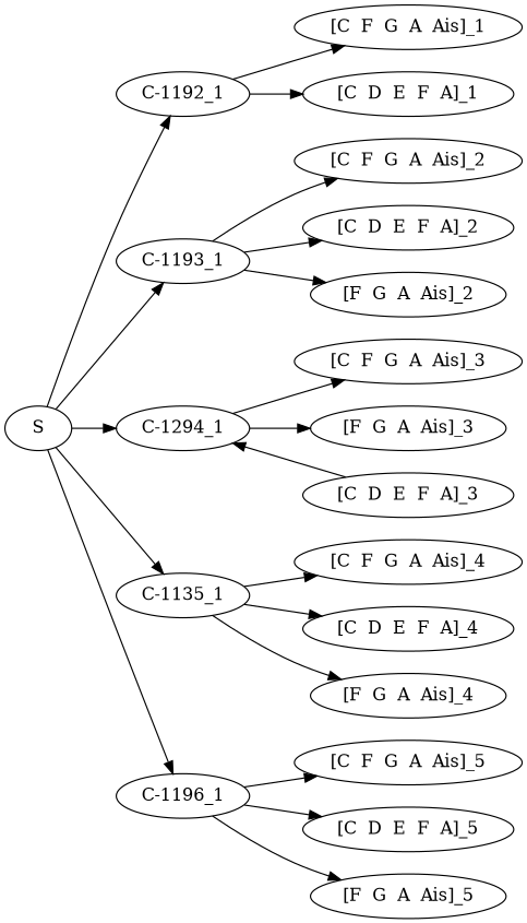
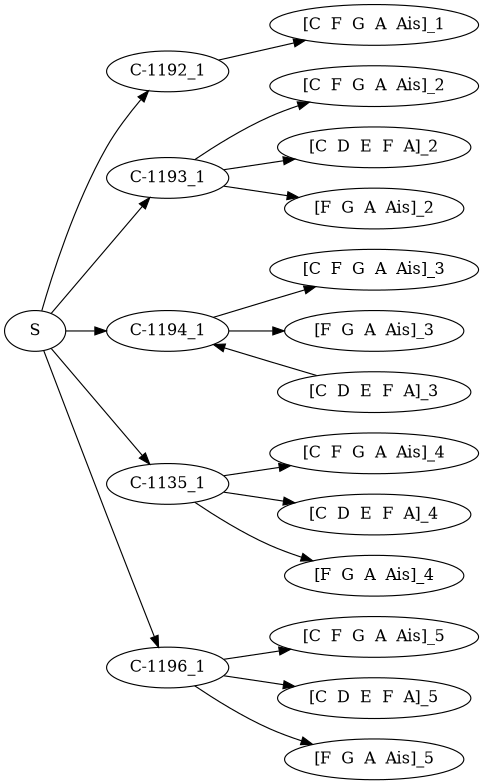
  digraph {
    rankdir=LR
    S
    "C-1192_1"
    "C-1193_1"
-   "C-1194_1" [label="C-1294_1"]
+   "C-1194_1"
    n5 [label="C-1135_1"]
    "C-1196_1"
    "[C  F  G  A  Ais]_1"
-   "[C  D  E  F  A]_1"
    "[C  F  G  A  Ais]_2"
    "[C  D  E  F  A]_2"
    "[F  G  A  Ais]_2"
    "[C  F  G  A  Ais]_3"
    "[C  D  E  F  A]_3"
    "[F  G  A  Ais]_3"
    "[C  F  G  A  Ais]_4"
    "[C  D  E  F  A]_4"
    "[F  G  A  Ais]_4"
    "[C  F  G  A  Ais]_5"
    "[C  D  E  F  A]_5"
    "[F  G  A  Ais]_5"
    subgraph sub_1 {
      rank=min
      S
    }
    subgraph sub_2 {
      rank=same
      "C-1192_1"
      "C-1193_1"
      "C-1194_1"
      n5
      "C-1196_1"
    }
    subgraph sub_3 {
      rank=same
      "[C  F  G  A  Ais]_1"
-     "[C  D  E  F  A]_1"
      "[C  F  G  A  Ais]_2"
      "[C  D  E  F  A]_2"
      "[F  G  A  Ais]_2"
      "[C  F  G  A  Ais]_3"
      "[C  D  E  F  A]_3"
      "[F  G  A  Ais]_3"
      "[C  F  G  A  Ais]_4"
      "[C  D  E  F  A]_4"
      "[F  G  A  Ais]_4"
      "[C  F  G  A  Ais]_5"
      "[C  D  E  F  A]_5"
      "[F  G  A  Ais]_5"
    }
    S -> "C-1192_1"
    S -> "C-1193_1"
    S -> "C-1194_1"
    S -> n5
    S -> "C-1196_1"
    "C-1192_1" -> "[C  F  G  A  Ais]_1"
-   "C-1192_1" -> "[C  D  E  F  A]_1"
    "C-1193_1" -> "[C  F  G  A  Ais]_2"
    "C-1193_1" -> "[C  D  E  F  A]_2"
    "C-1193_1" -> "[F  G  A  Ais]_2"
    "C-1194_1" -> "[C  F  G  A  Ais]_3"
    "C-1194_1" -> "[F  G  A  Ais]_3"
    n5 -> "[C  F  G  A  Ais]_4"
    n5 -> "[C  D  E  F  A]_4"
    n5 -> "[F  G  A  Ais]_4"
    "C-1196_1" -> "[C  F  G  A  Ais]_5"
    "C-1196_1" -> "[C  D  E  F  A]_5"
    "C-1196_1" -> "[F  G  A  Ais]_5"
    "[C  D  E  F  A]_3" -> "C-1194_1"
  }
